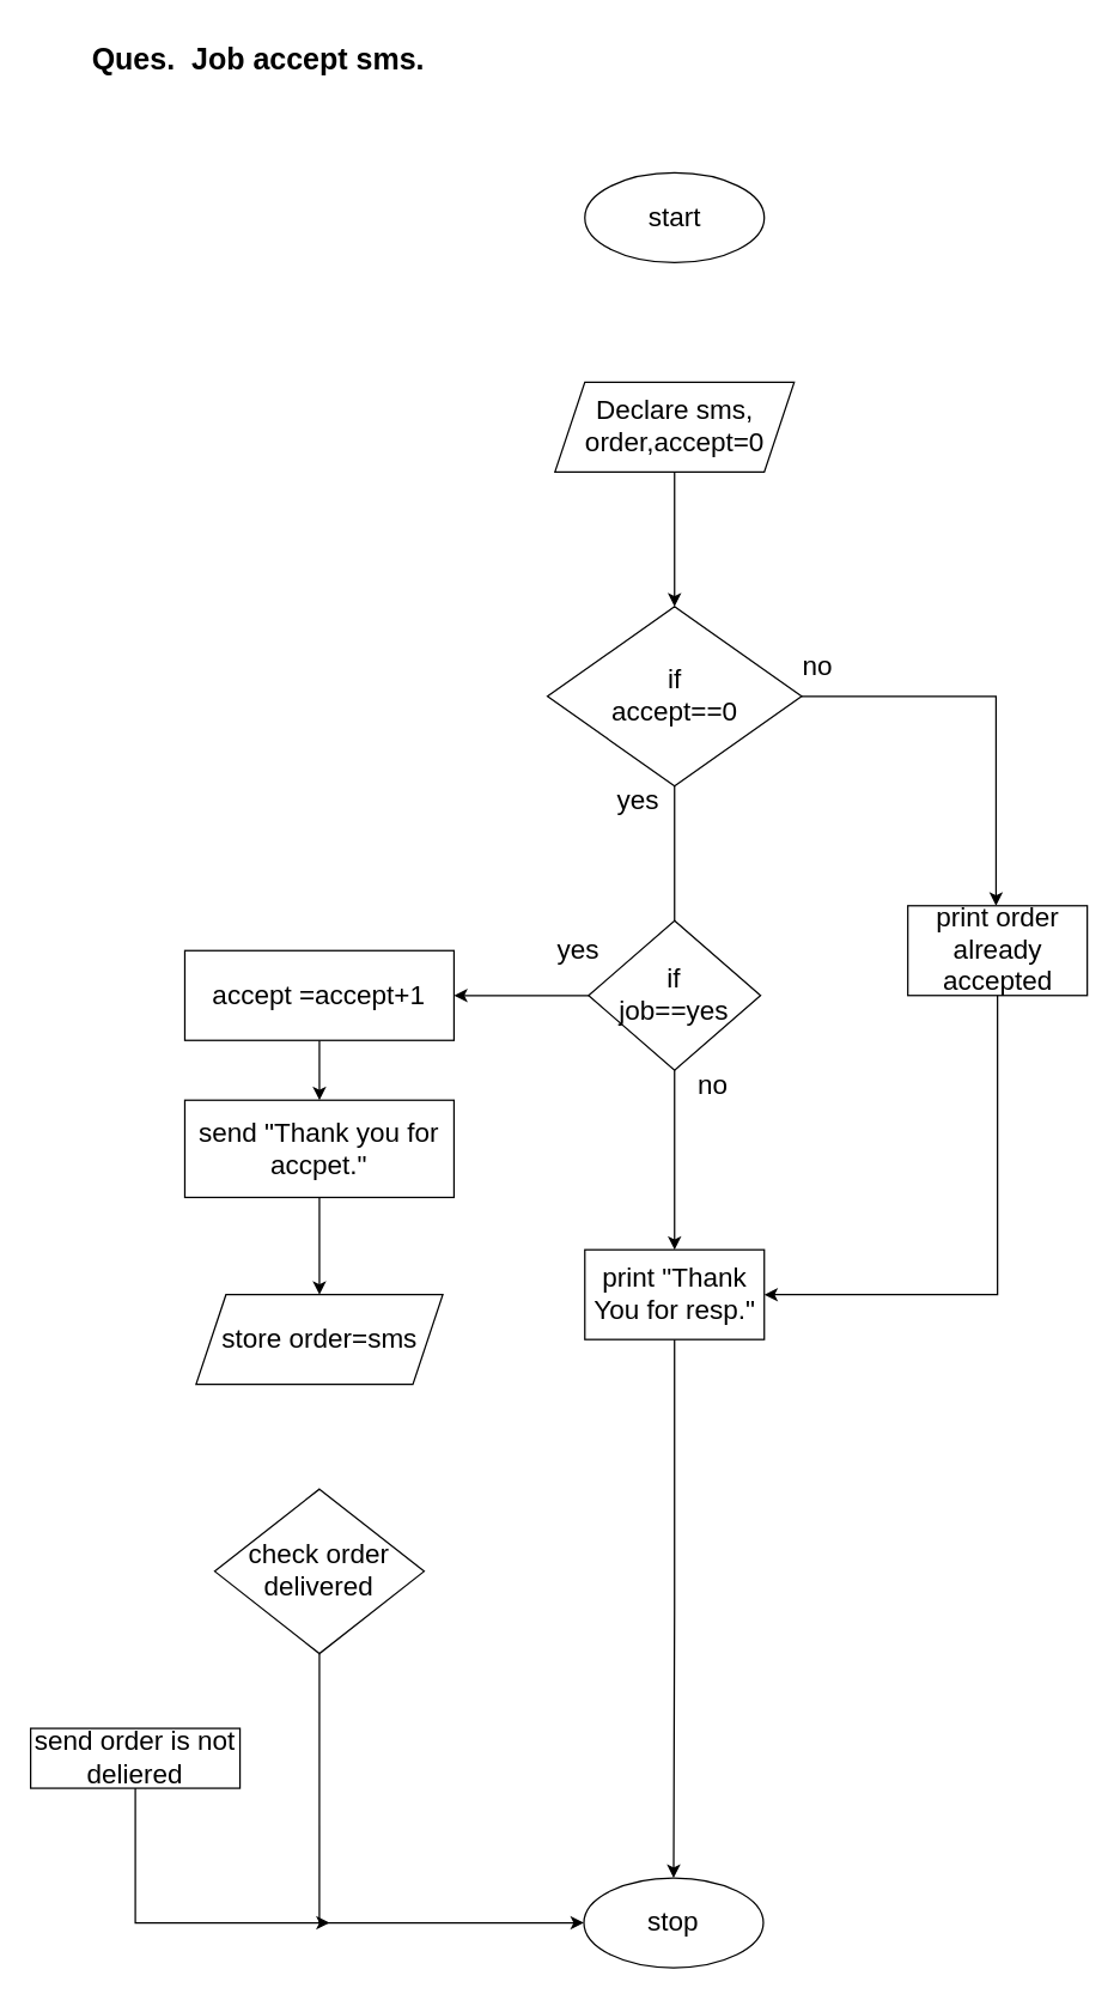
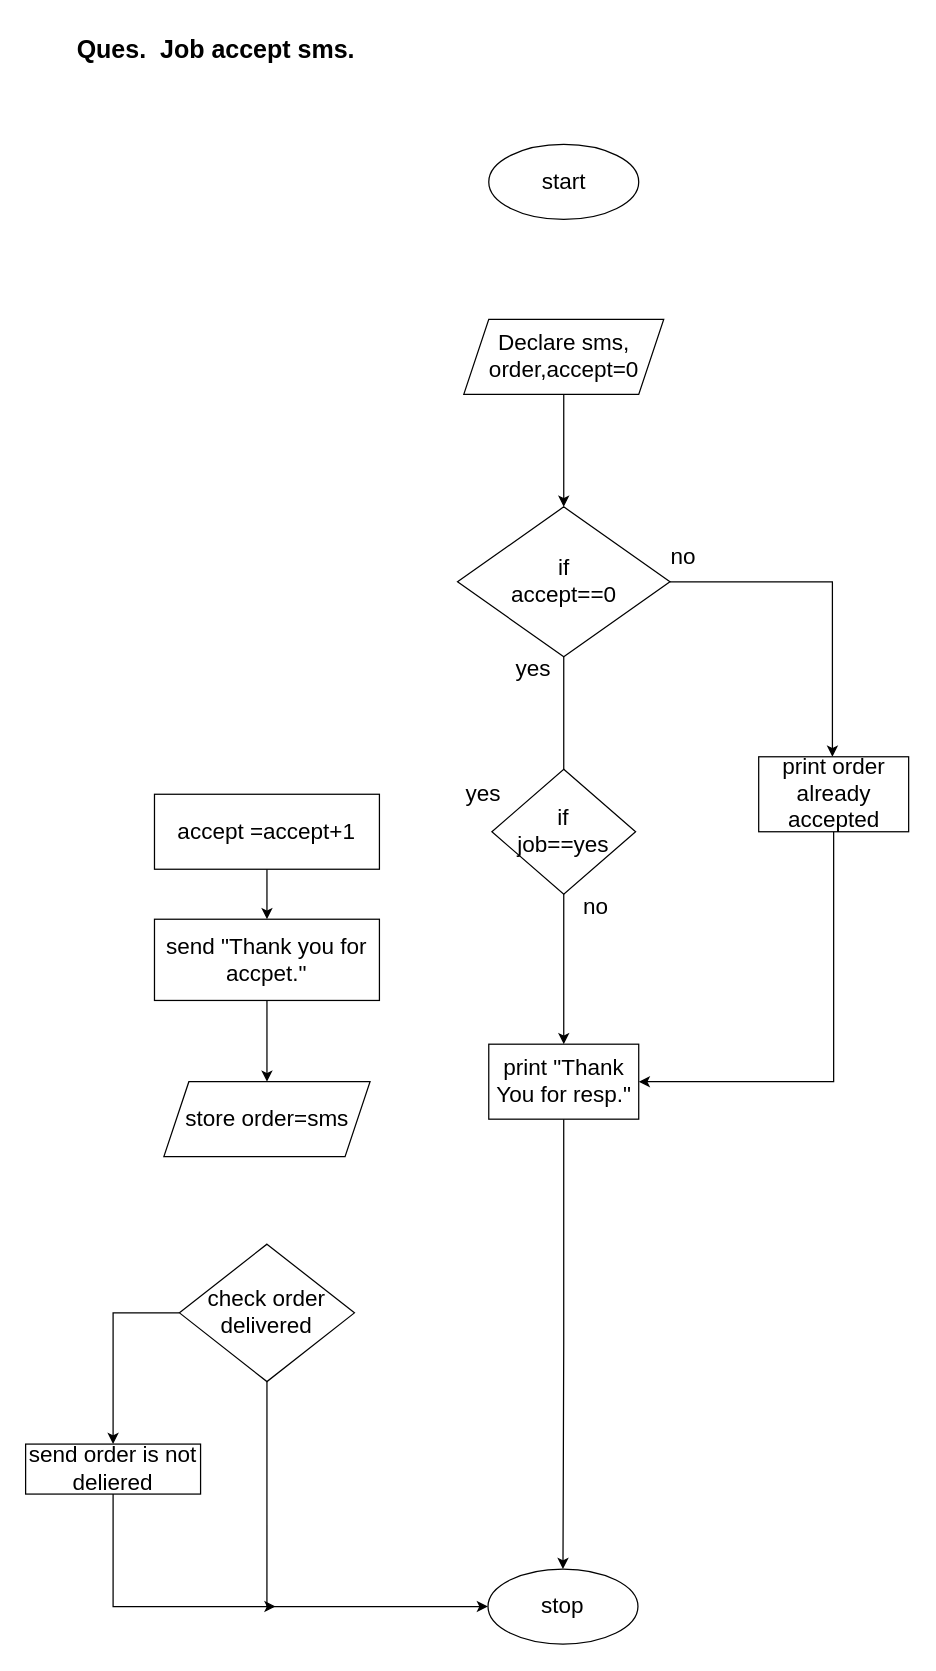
  <mxCell id="0" />
  <mxCell id="1" parent="0" />
  <mxCell id="2" value="&lt;font size=&quot;1&quot; style=&quot;&quot;&gt;&lt;b style=&quot;font-size: 20px;&quot;&gt;Ques.&amp;nbsp; Job accept sms.&lt;/b&gt;&lt;/font&gt;" style="text;html=1;align=center;verticalAlign=middle;resizable=0;points=[];autosize=1;strokeColor=none;fillColor=none;fontSize=18;" parent="1" vertex="1"><mxGeometry x="39" y="20" width="266" height="38" as="geometry" /></mxCell>
  <mxCell id="3" value="start" style="ellipse;whiteSpace=wrap;html=1;fontSize=18;align=center;" parent="1" vertex="1"><mxGeometry x="390.62" y="115" width="120" height="60" as="geometry" /></mxCell>
  <mxCell id="4" value="" style="edgeStyle=orthogonalEdgeStyle;rounded=0;orthogonalLoop=1;jettySize=auto;html=1;fontSize=18;align=center;" parent="1" source="5" target="8" edge="1"><mxGeometry relative="1" as="geometry" /></mxCell>
  <mxCell id="5" value="Declare sms,&lt;br style=&quot;font-size: 18px;&quot;&gt;order,accept=0" style="shape=parallelogram;perimeter=parallelogramPerimeter;whiteSpace=wrap;html=1;fixedSize=1;fontSize=18;align=center;" parent="1" vertex="1"><mxGeometry x="370.62" y="255" width="160" height="60" as="geometry" /></mxCell>
  <mxCell id="6" value="" style="edgeStyle=orthogonalEdgeStyle;rounded=0;orthogonalLoop=1;jettySize=auto;html=1;fontSize=18;align=center;" parent="1" source="8" target="10" edge="1"><mxGeometry relative="1" as="geometry" /></mxCell>
  <mxCell id="7" style="edgeStyle=orthogonalEdgeStyle;rounded=0;orthogonalLoop=1;jettySize=auto;html=1;fontSize=18;align=center;" parent="1" source="8" edge="1"><mxGeometry relative="1" as="geometry"><mxPoint x="665.62" y="605" as="targetPoint" /><Array as="points"><mxPoint x="665.62" y="465" /></Array></mxGeometry></mxCell>
  <mxCell id="8" value="if &lt;br style=&quot;font-size: 18px;&quot;&gt;accept==0" style="rhombus;whiteSpace=wrap;html=1;fontSize=18;align=center;" parent="1" vertex="1"><mxGeometry x="365.62" y="405" width="170" height="120" as="geometry" /></mxCell>
  <mxCell id="9" value="" style="edgeStyle=orthogonalEdgeStyle;rounded=0;orthogonalLoop=1;jettySize=auto;html=1;fontSize=18;align=center;" parent="1" source="10" target="21" edge="1"><mxGeometry relative="1" as="geometry"><mxPoint x="450.62" y="975" as="targetPoint" /></mxGeometry></mxCell>
  <mxCell id="10" value="print &quot;Thank You for resp.&quot;" style="whiteSpace=wrap;html=1;fontSize=18;align=center;" parent="1" vertex="1"><mxGeometry x="390.62" y="835" width="120" height="60" as="geometry" /></mxCell>
- <mxCell id="11" value="" style="edgeStyle=orthogonalEdgeStyle;rounded=0;orthogonalLoop=1;jettySize=auto;html=1;entryX=1;entryY=0.5;entryDx=0;entryDy=0;fontSize=18;align=center;" parent="1" source="12" target="25" edge="1"><mxGeometry relative="1" as="geometry" /></mxCell>
  <mxCell id="12" value="if &lt;br style=&quot;font-size: 18px;&quot;&gt;job==yes" style="rhombus;whiteSpace=wrap;html=1;fontSize=18;align=center;" parent="1" vertex="1"><mxGeometry x="393.12" y="615" width="115" height="100" as="geometry" /></mxCell>
  <mxCell id="13" value="" style="edgeStyle=orthogonalEdgeStyle;rounded=0;orthogonalLoop=1;jettySize=auto;html=1;fontSize=18;align=center;" parent="1" source="14" target="16" edge="1"><mxGeometry relative="1" as="geometry" /></mxCell>
  <mxCell id="14" value="send &quot;Thank you for accpet.&quot;" style="whiteSpace=wrap;html=1;fontSize=18;align=center;" parent="1" vertex="1"><mxGeometry x="123.12" y="735" width="180" height="65" as="geometry" /></mxCell>
  <mxCell id="15" style="edgeStyle=orthogonalEdgeStyle;rounded=0;orthogonalLoop=1;jettySize=auto;html=1;entryX=0;entryY=0.5;entryDx=0;entryDy=0;fontSize=18;align=center;exitX=0.5;exitY=1;exitDx=0;exitDy=0;" parent="1" source="27" target="21" edge="1"><mxGeometry relative="1" as="geometry"><mxPoint x="390.62" y="1005" as="targetPoint" /><Array as="points"><mxPoint x="213" y="1285" /></Array></mxGeometry></mxCell>
  <mxCell id="16" value="store order=sms" style="shape=parallelogram;perimeter=parallelogramPerimeter;whiteSpace=wrap;html=1;fixedSize=1;fontSize=18;align=center;" parent="1" vertex="1"><mxGeometry x="130.62" y="865" width="165" height="60" as="geometry" /></mxCell>
  <mxCell id="17" value="yes" style="text;html=1;align=center;verticalAlign=middle;resizable=0;points=[];autosize=1;strokeColor=none;fillColor=none;fontSize=18;" parent="1" vertex="1"><mxGeometry x="400.62" y="515" width="50" height="40" as="geometry" /></mxCell>
  <mxCell id="18" value="no" style="text;html=1;align=center;verticalAlign=middle;resizable=0;points=[];autosize=1;strokeColor=none;fillColor=none;fontSize=18;" parent="1" vertex="1"><mxGeometry x="525.62" y="425" width="40" height="40" as="geometry" /></mxCell>
  <mxCell id="19" value="yes" style="text;html=1;align=center;verticalAlign=middle;resizable=0;points=[];autosize=1;strokeColor=none;fillColor=none;fontSize=18;" parent="1" vertex="1"><mxGeometry x="360.62" y="615" width="50" height="40" as="geometry" /></mxCell>
  <mxCell id="20" value="no" style="text;html=1;align=center;verticalAlign=middle;resizable=0;points=[];autosize=1;strokeColor=none;fillColor=none;fontSize=18;" parent="1" vertex="1"><mxGeometry x="455.62" y="705" width="40" height="40" as="geometry" /></mxCell>
  <mxCell id="21" value="stop" style="ellipse;whiteSpace=wrap;html=1;fontSize=18;align=center;" parent="1" vertex="1"><mxGeometry x="390" y="1255" width="120" height="60" as="geometry" /></mxCell>
  <mxCell id="22" style="edgeStyle=orthogonalEdgeStyle;rounded=0;orthogonalLoop=1;jettySize=auto;html=1;entryX=1;entryY=0.5;entryDx=0;entryDy=0;fontSize=18;align=center;" parent="1" source="23" target="10" edge="1"><mxGeometry relative="1" as="geometry"><Array as="points"><mxPoint x="666.62" y="865" /></Array></mxGeometry></mxCell>
  <mxCell id="23" value="print order already&lt;br style=&quot;font-size: 18px;&quot;&gt;accepted" style="whiteSpace=wrap;html=1;fontSize=18;align=center;" parent="1" vertex="1"><mxGeometry x="606.62" y="605" width="120" height="60" as="geometry" /></mxCell>
  <mxCell id="24" style="edgeStyle=orthogonalEdgeStyle;rounded=0;orthogonalLoop=1;jettySize=auto;html=1;entryX=0.5;entryY=0;entryDx=0;entryDy=0;fontSize=18;align=center;" parent="1" source="25" target="14" edge="1"><mxGeometry relative="1" as="geometry" /></mxCell>
  <mxCell id="25" value="accept =accept+1" style="whiteSpace=wrap;html=1;fontSize=18;align=center;" parent="1" vertex="1"><mxGeometry x="123.12" y="635" width="180" height="60" as="geometry" /></mxCell>
+ <mxCell id="26" value="" style="edgeStyle=orthogonalEdgeStyle;rounded=0;orthogonalLoop=1;jettySize=auto;html=1;fontSize=18;" parent="1" source="27" target="29" edge="1"><mxGeometry relative="1" as="geometry"><Array as="points"><mxPoint x="90" y="1050" /></Array></mxGeometry></mxCell>
  <mxCell id="27" value="check order delivered" style="rhombus;whiteSpace=wrap;html=1;fontSize=18;" parent="1" vertex="1"><mxGeometry x="143.12" y="995" width="140" height="110" as="geometry" /></mxCell>
  <mxCell id="28" style="edgeStyle=orthogonalEdgeStyle;rounded=0;orthogonalLoop=1;jettySize=auto;html=1;fontSize=18;" parent="1" source="29" edge="1"><mxGeometry relative="1" as="geometry"><mxPoint x="220" y="1285" as="targetPoint" /><Array as="points"><mxPoint x="90" y="1285" /></Array></mxGeometry></mxCell>
  <mxCell id="29" value="send order is not deliered" style="whiteSpace=wrap;html=1;fontSize=18;" parent="1" vertex="1"><mxGeometry x="20" y="1155" width="140" height="40" as="geometry" /></mxCell>
  <mxCell id="30" style="edgeStyle=orthogonalEdgeStyle;rounded=0;orthogonalLoop=1;jettySize=auto;html=1;exitX=0.5;exitY=1;exitDx=0;exitDy=0;fontSize=18;" parent="1" source="29" target="29" edge="1"><mxGeometry relative="1" as="geometry" /></mxCell>
